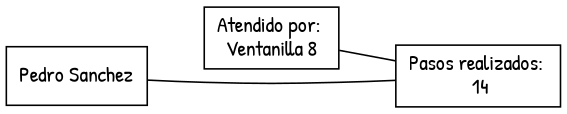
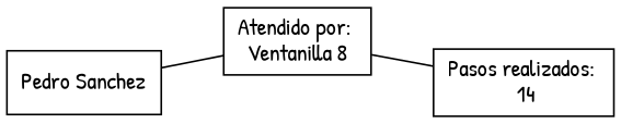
  digraph {
    fontname="Patrick Hand"
    rankdir=LR
    node [fontname="Patrick Hand" shape=record]
    edge [dir=none fontname="Patrick Hand"]
    n1 [label="Pedro Sanchez                           "]
    n2 [label="Atendido por: \nVentanilla 8"]
    n3 [label="Pasos realizados: \n          14 "]
-   n1 -> n3
+   n1 -> n2
    n2 -> n3
  }
